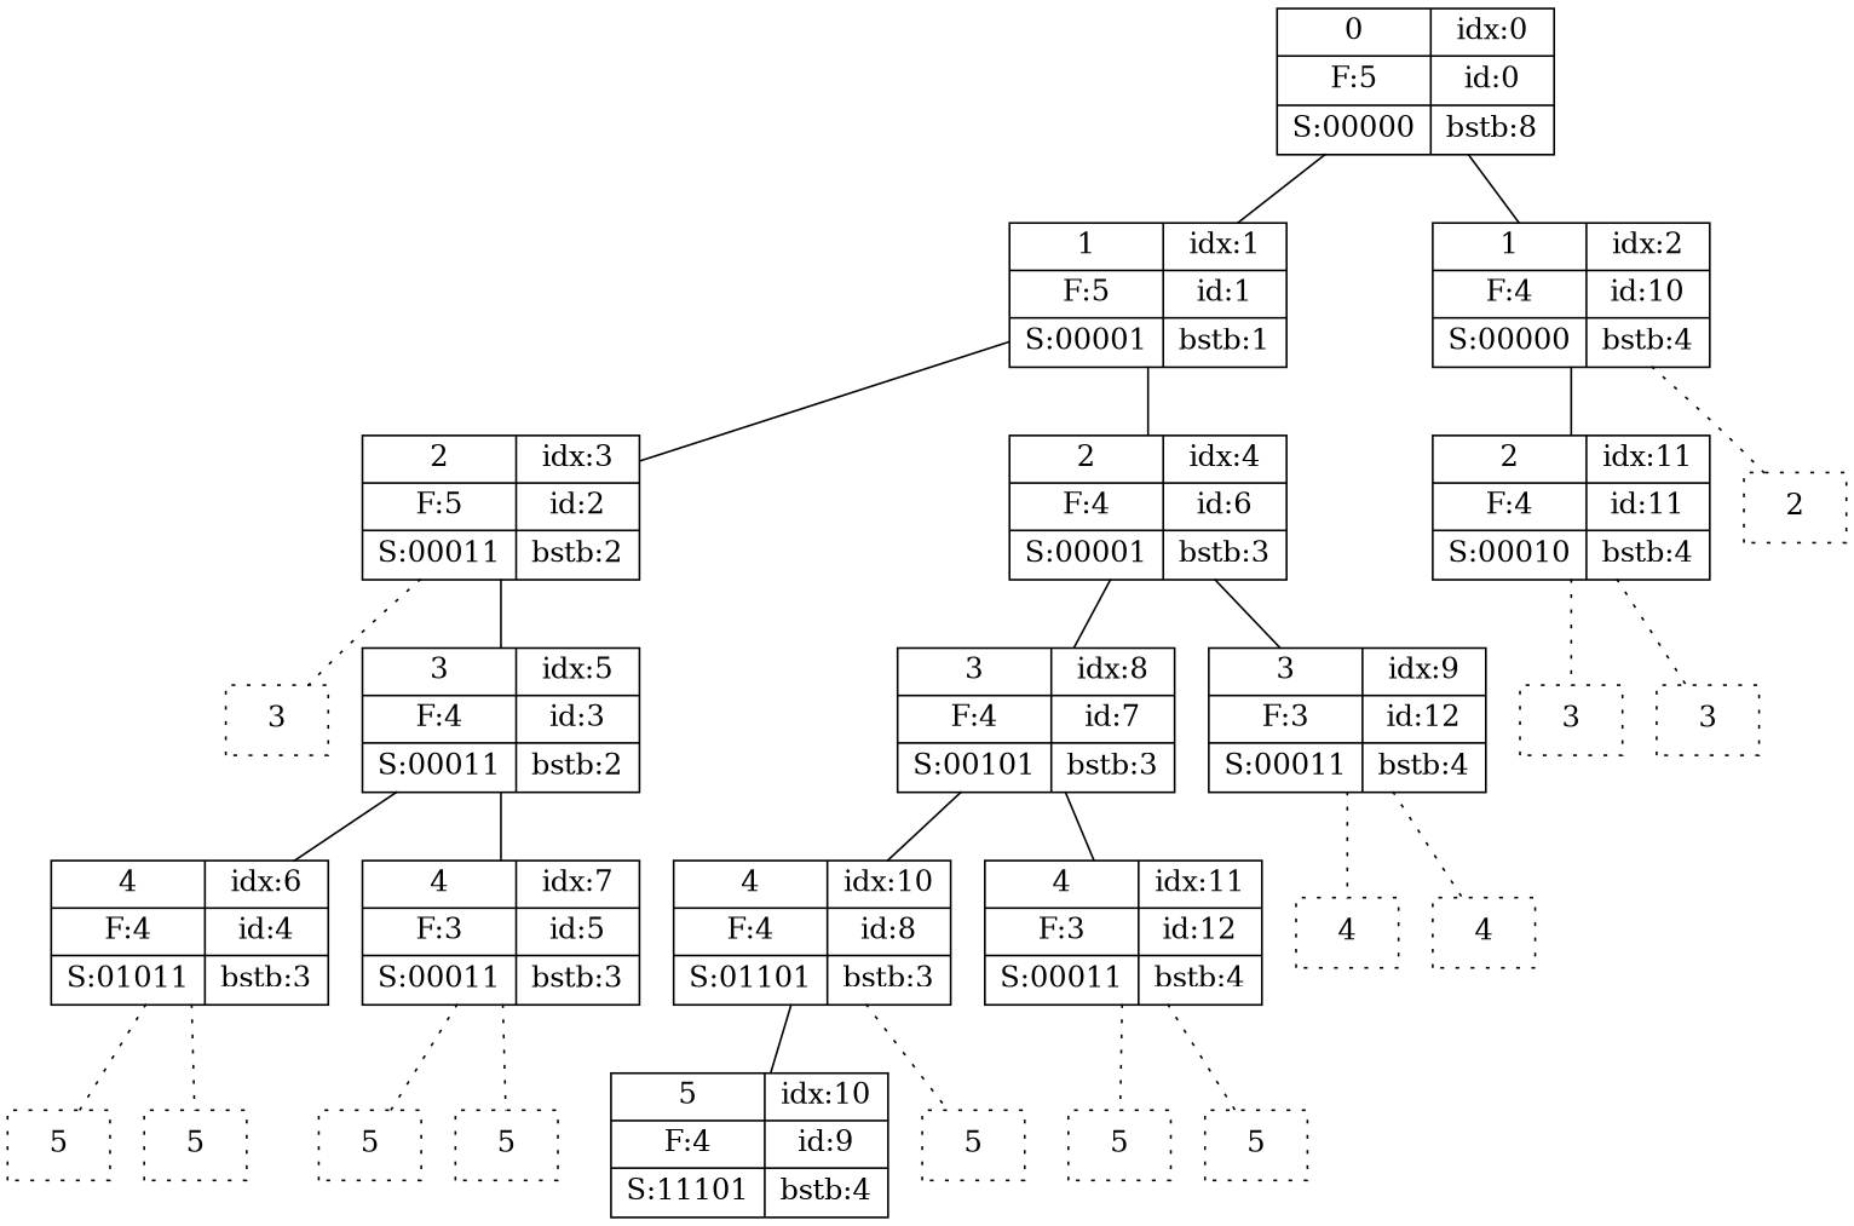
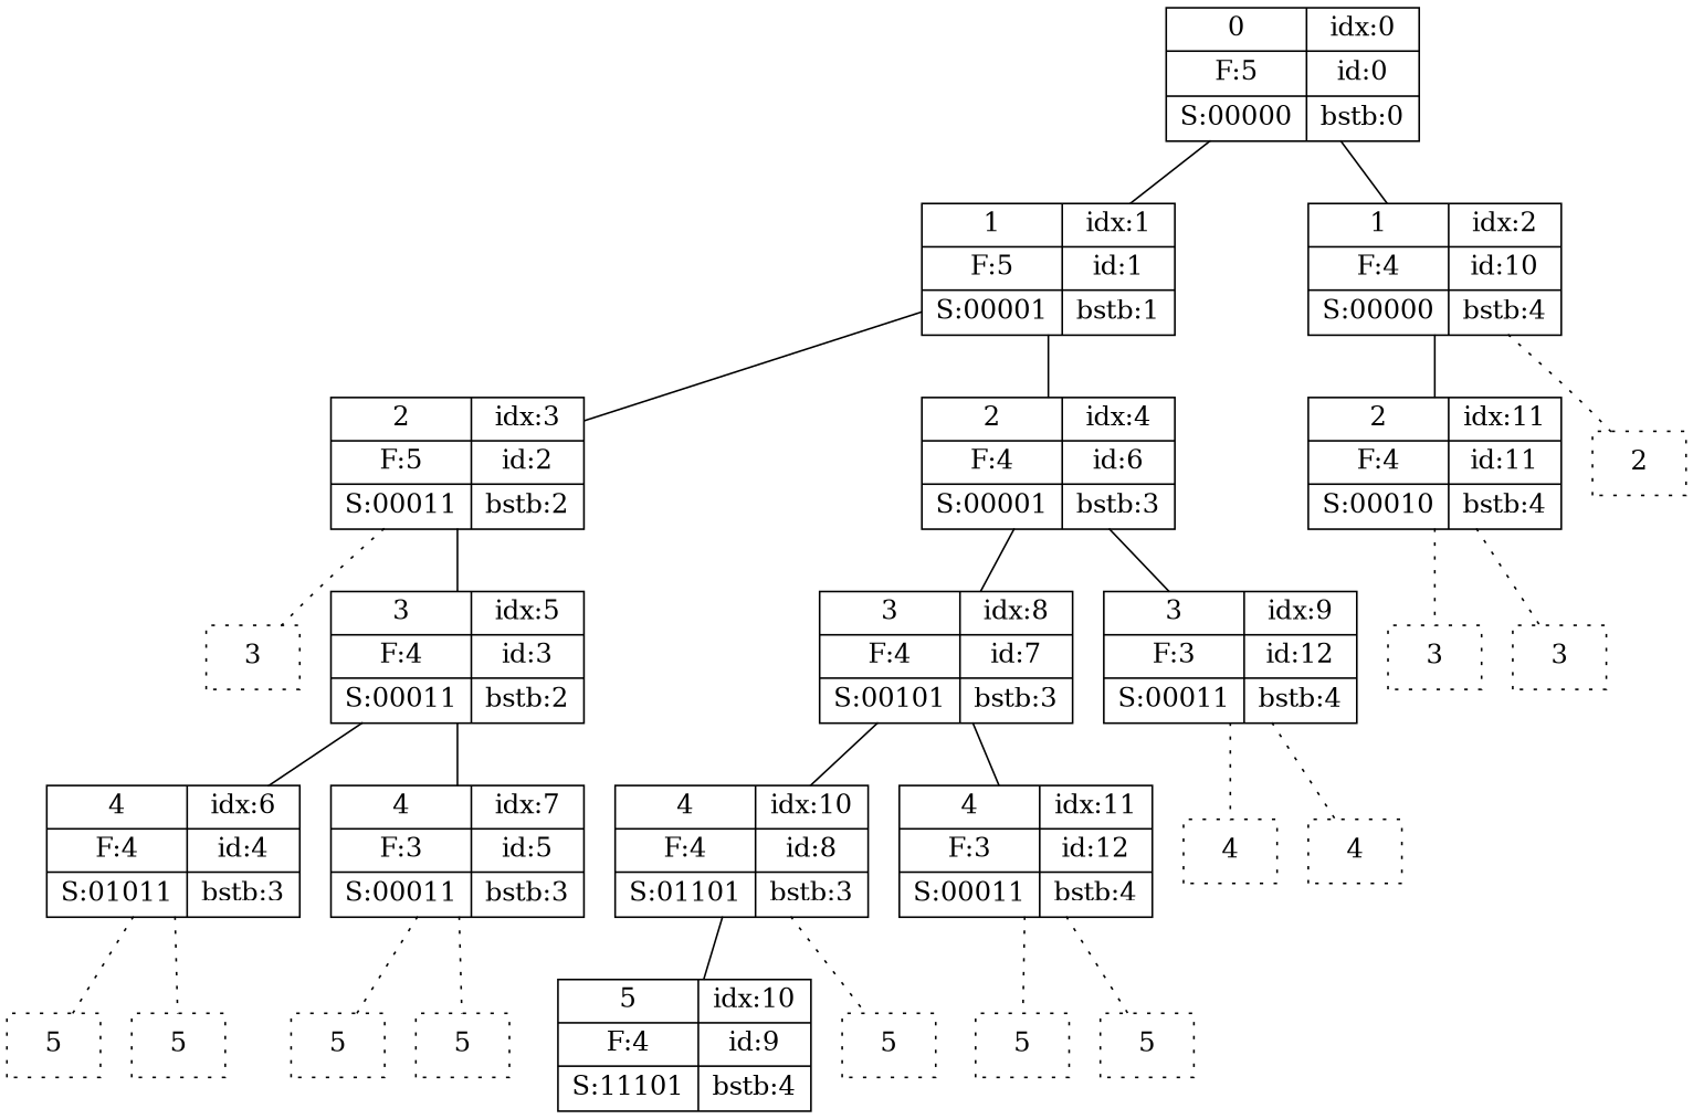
  graph {
    node [fontsize=15 shape=record]
-   n1 [label="{0|F:5|S:00000}|{idx:0|id:0|bstb:8}"]
+   n1 [label="{0|F:5|S:00000}|{idx:0|id:0|bstb:0}"]
    n2 [label="{1|F:5|S:00001}|{idx:1|id:1|bstb:1}"]
    n3 [label="{1|F:4|S:00000}|{idx:2|id:10|bstb:4}"]
    n4 [label="{2|F:5|S:00011}|{idx:3|id:2|bstb:2}"]
    n5 [label="{2|F:4|S:00001}|{idx:4|id:6|bstb:3}"]
    n6 [label="{2|F:4|S:00010}|{idx:11|id:11|bstb:4}"]
    n7 [label=2 style=dotted]
    n8 [label=3 style=dotted]
    n9 [label="{3|F:4|S:00011}|{idx:5|id:3|bstb:2}"]
    n10 [label="{3|F:4|S:00101}|{idx:8|id:7|bstb:3}"]
    n11 [label="{3|F:3|S:00011}|{idx:9|id:12|bstb:4}"]
    n12 [label="{4|F:4|S:01011}|{idx:6|id:4|bstb:3}"]
    n13 [label="{4|F:3|S:00011}|{idx:7|id:5|bstb:3}"]
    n14 [label=5 style=dotted]
    n15 [label=5 style=dotted]
    n16 [label=5 style=dotted]
    n17 [label=5 style=dotted]
    n18 [label="{4|F:4|S:01101}|{idx:10|id:8|bstb:3}"]
    n19 [label="{4|F:3|S:00011}|{idx:11|id:12|bstb:4}"]
    n20 [label=4 style=dotted]
    n21 [label=4 style=dotted]
    n22 [label="{5|F:4|S:11101}|{idx:10|id:9|bstb:4}"]
    n23 [label=5 style=dotted]
    n24 [label=5 style=dotted]
    n25 [label=5 style=dotted]
    n26 [label=3 style=dotted]
    n27 [label=3 style=dotted]
    n1 -- n2
    n1 -- n3
    n2 -- n4
    n2 -- n5
    n3 -- n6
    n3 -- n7 [style=dotted]
    n4 -- n8 [style=dotted]
    n4 -- n9
    n5 -- n10
    n5 -- n11
    n6 -- n26 [style=dotted]
    n6 -- n27 [style=dotted]
    n9 -- n12
    n9 -- n13
    n10 -- n18
    n10 -- n19
    n11 -- n20 [style=dotted]
    n11 -- n21 [style=dotted]
    n12 -- n14 [style=dotted]
    n12 -- n15 [style=dotted]
    n13 -- n16 [style=dotted]
    n13 -- n17 [style=dotted]
    n18 -- n22
    n18 -- n23 [style=dotted]
    n19 -- n24 [style=dotted]
    n19 -- n25 [style=dotted]
  }
